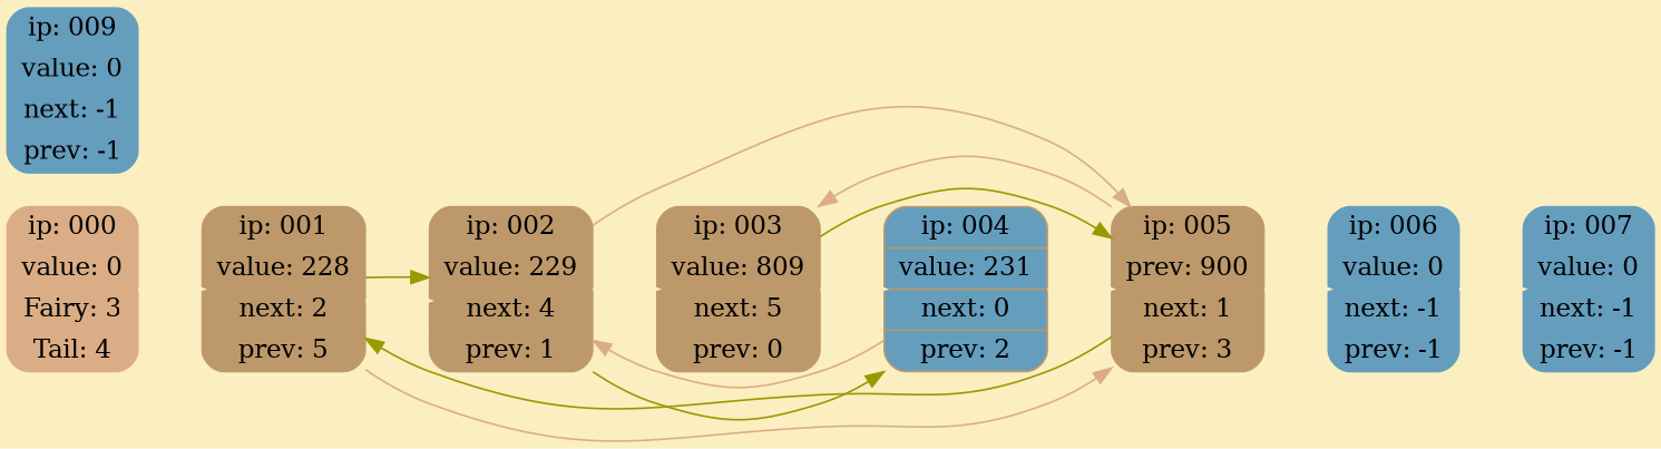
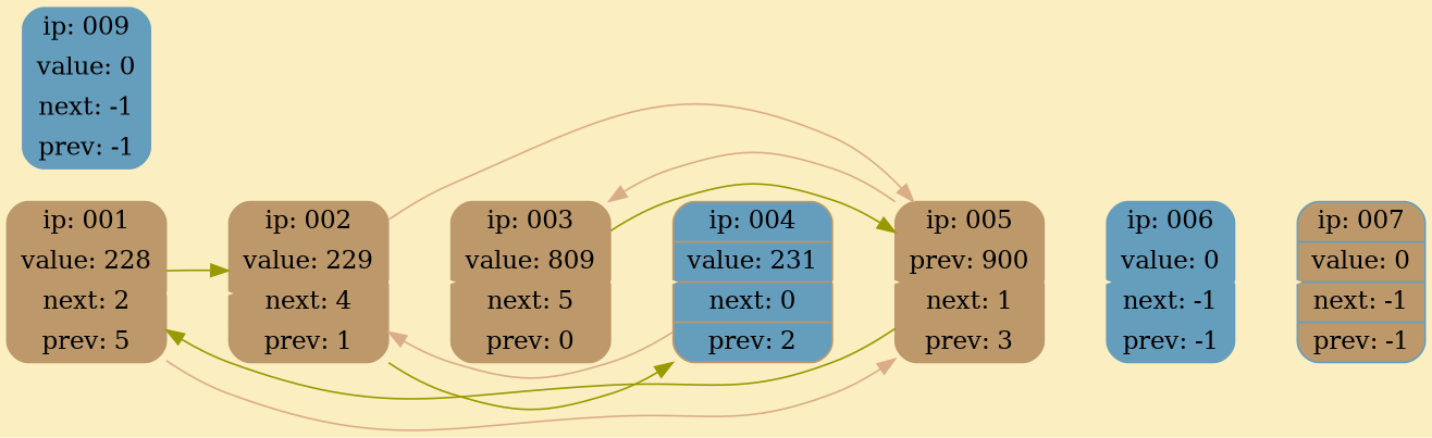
  digraph {
    bgcolor="#FBEEC1"
    rankdir=LR
    node [color="#BC986A" shape=Mrecord style=filled]
    edge [color="#FBEEC1" weight=0]
-   n1 [color="#DAAD86" label="{ ip: 000}  | {value:   0} |{Fairy:   3} | {Tail:   4} "]
    n2 [label="{ ip: 001}  |{value: 228} |{next:   2} |{prev:   5} "]
    n3 [label="{ ip: 002}  |{value: 229} |{next:   4} |{prev:   1} "]
    n4 [label="{ ip: 005}  |{prev: 900} |{next:   1} |{prev:   3} "]
    n5 [label="{ ip: 003}  |{value: 809} |{next:   5} |{prev:   0} "]
    n6 [fillcolor="#659DBD" label="{ ip: 004}  |{value: 231} |{next:   0} |{prev:   2} "]
    n7 [color="#659DBD" label="{ ip: 006}  |{value:   0} |{next:  -1} |{prev:  -1} "]
-   n8 [color="#659DBD" label="{ ip: 007}  |{value:   0} |{next:  -1} |{prev:  -1} "]
+   n8 [color="#659DBD" label="{ ip: 007}  |{value:   0} |{next:  -1} |{prev:  -1} " fillcolor="#BC986A"]
    n9 [color="#659DBD" label="{ ip: 009}  |{value:   0} |{next:  -1} |{prev:  -1} "]
-   n1 -> n2 [style=bold weight=1000]
    n2 -> n3 [style=bold weight=1000]
    n2 -> n3 [color="#999900"]
    n2 -> n4 [color="#DAAD86" constraint=false]
    n3 -> n4 [color="#DAAD86" constraint=false]
    n3 -> n5 [style=bold weight=1000]
    n3 -> n6 [color="#999900"]
    n4 -> n2 [color="#999900"]
    n4 -> n5 [color="#DAAD86" constraint=false]
    n4 -> n7 [style=bold weight=1000]
    n5 -> n4 [color="#999900"]
    n5 -> n6 [style=bold weight=1000]
    n6 -> n3 [color="#DAAD86" constraint=false]
    n6 -> n4 [style=bold weight=1000]
    n7 -> n8 [style=bold weight=1000]
  }
